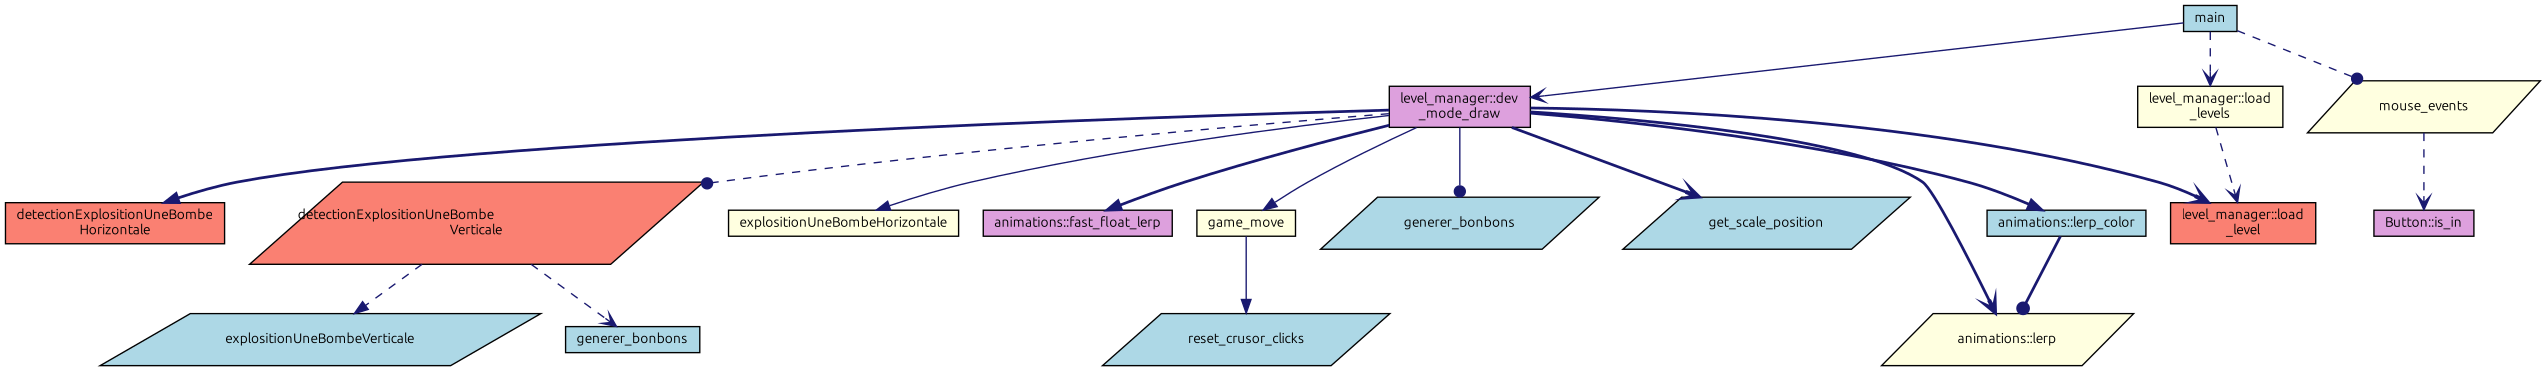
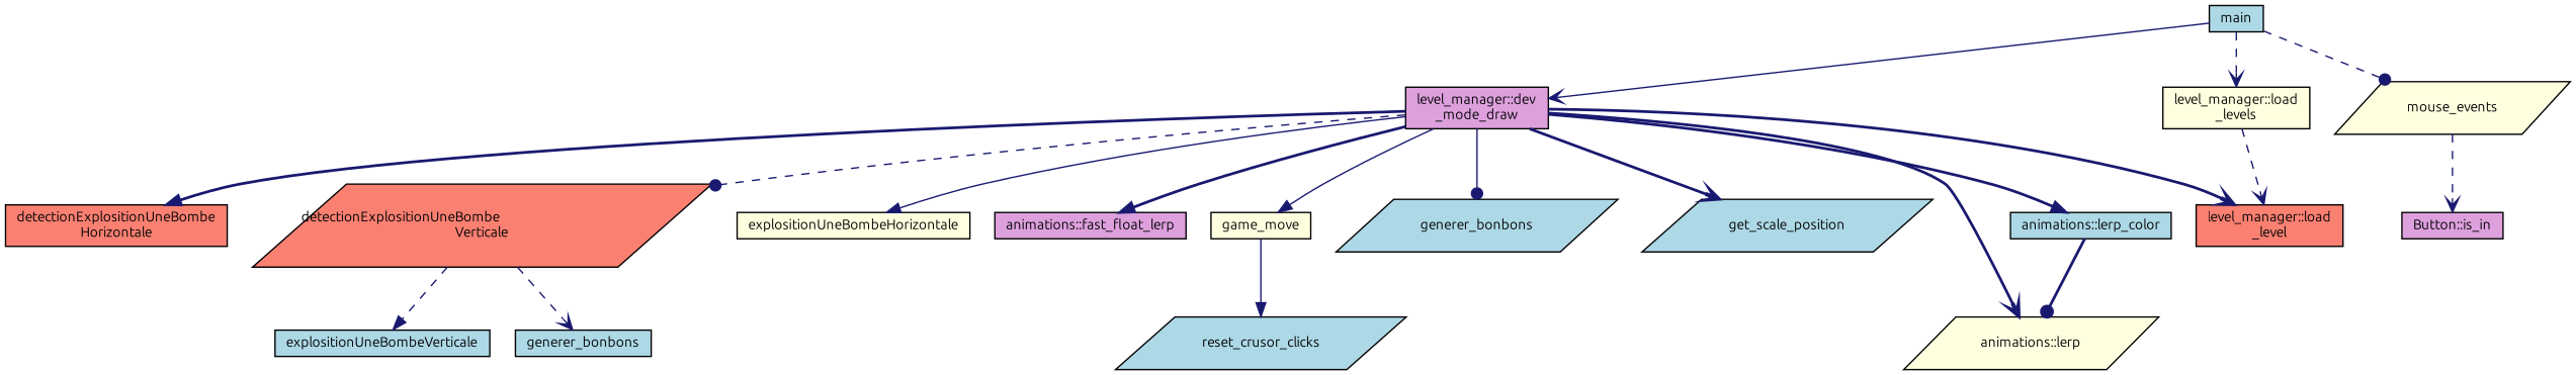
  digraph {
    fontname=Ubuntu
    rankdir=TB
    node [color=black fillcolor=lightblue fontname=Ubuntu fontsize=10 shape=box style=filled]
    edge [arrowhead=vee color=midnightblue fontname=Ubuntu fontsize=10 labelfontname=Helvetica labelfontsize=10 style=dashed]
    n1 [fontcolor=black height=0.2 label=main width=0.4]
    n2 [fillcolor=plum height=0.2 label="level_manager::dev\l_mode_draw" width=0.4]
    n3 [fillcolor=lightyellow height=0.2 label="level_manager::load\l_levels" width=0.4]
    n4 [fillcolor=lightyellow height=0.2 label=mouse_events shape=parallelogram width=0.4]
    n5 [fillcolor=salmon height=0.2 label="detectionExplositionUneBombe\lHorizontale" width=0.4]
    n6 [fillcolor=salmon height=0.2 label="detectionExplositionUneBombe\lVerticale" shape=parallelogram width=0.4]
    n7 [fillcolor=lightyellow height=0.2 label=explositionUneBombeHorizontale width=0.4]
    n8 [fillcolor=plum height=0.2 label="animations::fast_float_lerp" width=0.4]
    n9 [fillcolor=lightyellow height=0.2 label=game_move width=0.4]
    n10 [height=0.2 label=generer_bonbons shape=parallelogram width=0.4]
    n11 [height=0.2 label=get_scale_position shape=parallelogram width=0.4]
    n12 [fillcolor=lightyellow height=0.2 label="animations::lerp" shape=parallelogram width=0.4]
    n13 [height=0.2 label="animations::lerp_color" width=0.4]
    n14 [fillcolor=salmon height=0.2 label="level_manager::load\l_level" width=0.4]
    n15 [fillcolor=plum height=0.2 label="Button::is_in" width=0.4]
-   n16 [height=0.2 label=explositionUneBombeVerticale shape=parallelogram width=0.4]
+   n16 [height=0.2 label=explositionUneBombeVerticale width=0.4]
    n17 [height=0.2 label=generer_bonbons width=0.4]
    n18 [height=0.2 label=reset_crusor_clicks shape=parallelogram width=0.4]
    n1 -> n2 [style=solid]
    n1 -> n3
    n1 -> n4 [arrowhead=dot]
    n2 -> n5 [arrowhead=normal style=bold]
    n2 -> n6 [arrowhead=dot]
    n2 -> n7 [arrowhead=normal style=solid]
    n2 -> n8 [arrowhead=normal style=bold]
    n2 -> n9 [arrowhead=normal style=solid]
    n2 -> n10 [arrowhead=dot style=solid]
    n2 -> n11 [style=bold]
    n2 -> n12 [style=bold]
    n2 -> n13 [arrowhead=normal style=bold]
    n2 -> n14 [style=bold]
    n3 -> n14
    n4 -> n15
    n6 -> n16 [arrowhead=normal]
    n6 -> n17
    n9 -> n18 [arrowhead=normal style=solid]
    n13 -> n12 [arrowhead=dot style=bold]
  }
